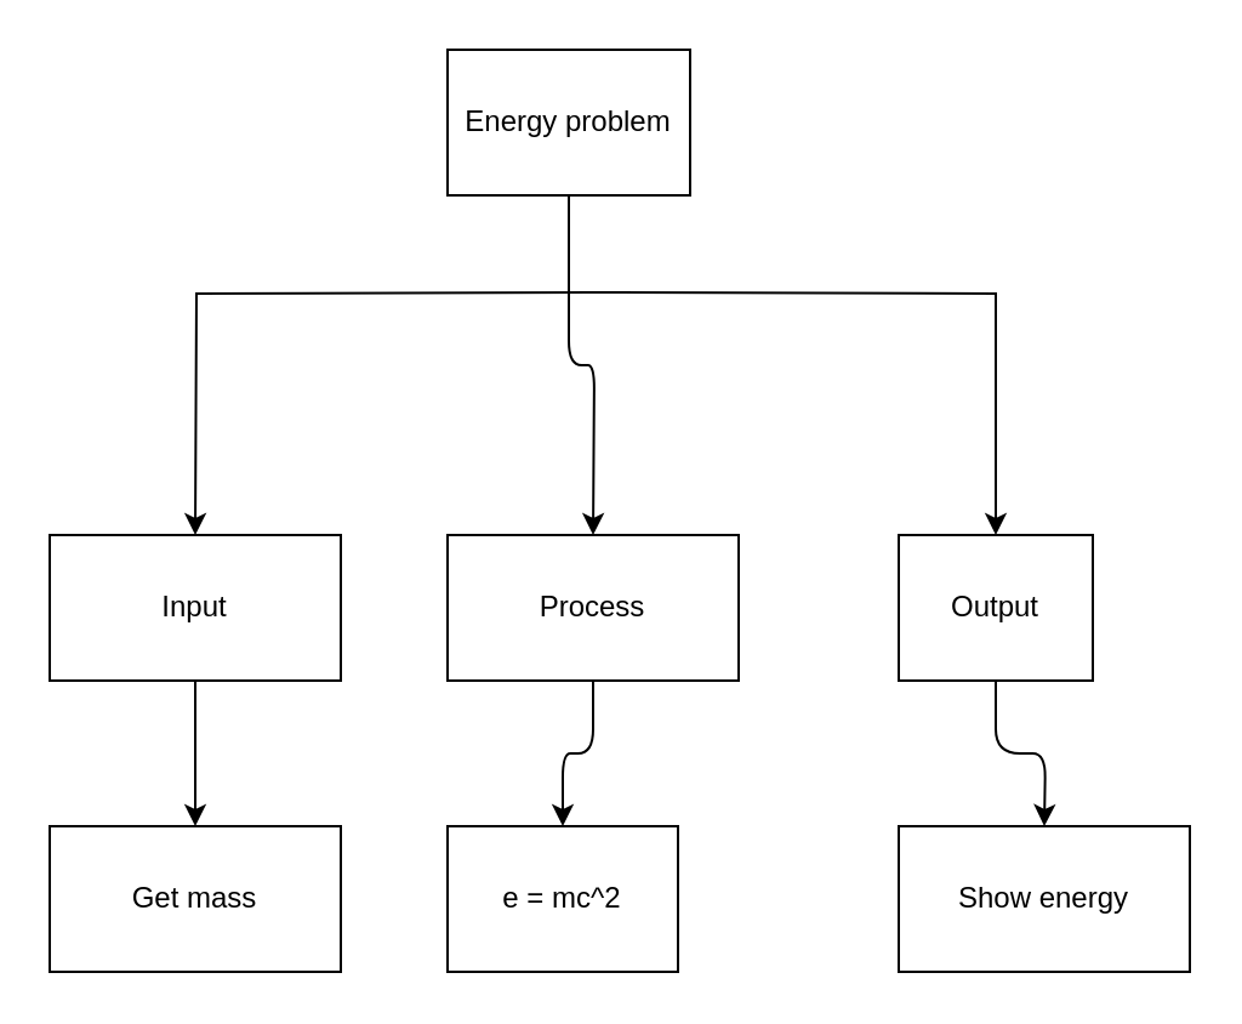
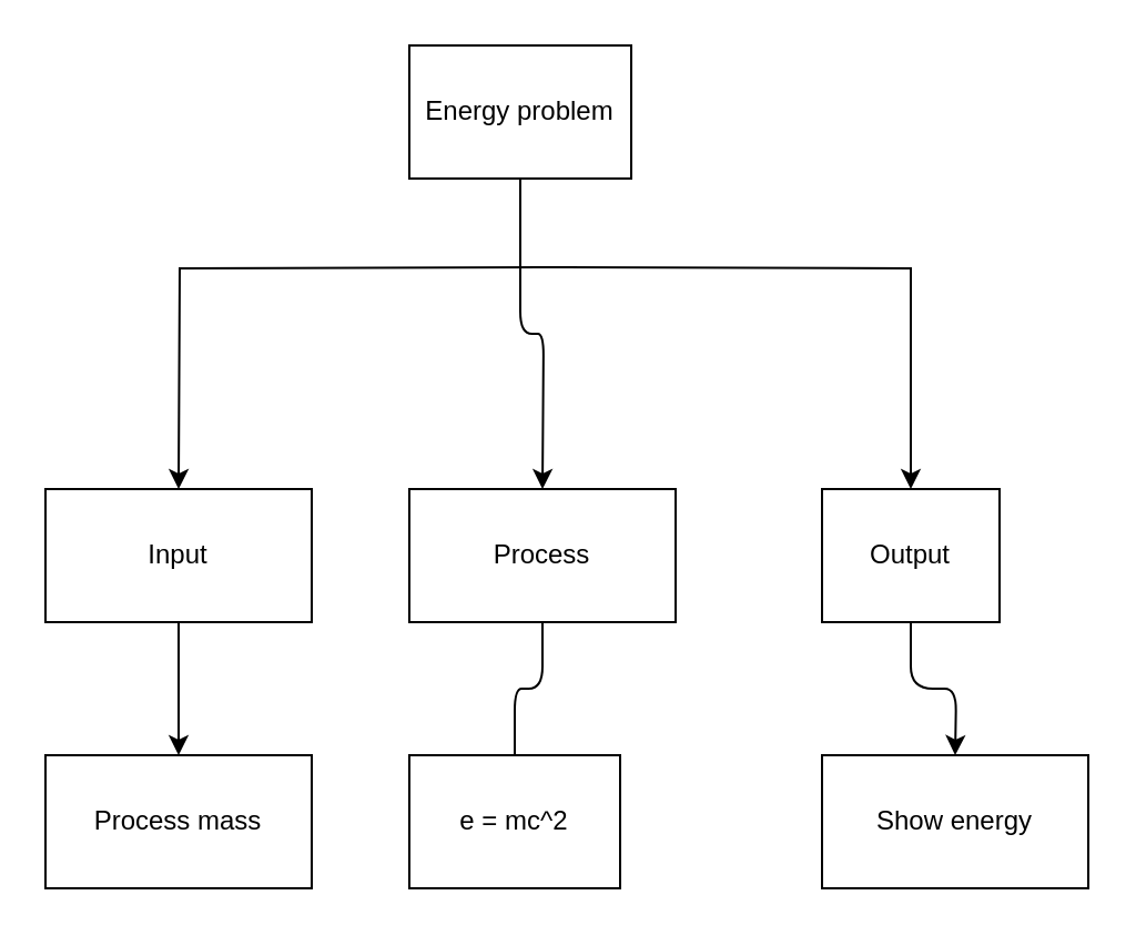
  <mxCell id="0" />
  <mxCell id="1" parent="0" />
  <mxCell id="2" style="edgeStyle=orthogonalEdgeStyle;html=1;rounded=0;" edge="1" parent="1"><mxGeometry relative="1" as="geometry"><mxPoint x="80" y="220" as="targetPoint" /><mxPoint x="244" y="120" as="sourcePoint" /></mxGeometry></mxCell>
  <mxCell id="3" style="edgeStyle=orthogonalEdgeStyle;html=1;" edge="1" parent="1" source="5"><mxGeometry relative="1" as="geometry"><mxPoint x="244" y="220" as="targetPoint" /></mxGeometry></mxCell>
  <mxCell id="4" style="edgeStyle=orthogonalEdgeStyle;html=1;entryX=0.5;entryY=0;entryDx=0;entryDy=0;rounded=0;" edge="1" parent="1" target="11"><mxGeometry relative="1" as="geometry"><mxPoint x="440" y="170" as="targetPoint" /><mxPoint x="244" y="120" as="sourcePoint" /></mxGeometry></mxCell>
  <mxCell id="5" value="Energy problem" style="rounded=0;whiteSpace=wrap;html=1;" vertex="1" parent="1"><mxGeometry x="184" y="20" width="100" height="60" as="geometry" /></mxCell>
- <mxCell id="6" style="edgeStyle=orthogonalEdgeStyle;html=1;entryX=0.5;entryY=0;entryDx=0;entryDy=0;" edge="1" parent="1" source="7" target="13"><mxGeometry relative="1" as="geometry"><mxPoint x="244" y="330" as="targetPoint" /></mxGeometry></mxCell>
+ <mxCell id="6" style="edgeStyle=orthogonalEdgeStyle;html=1;entryX=0.5;entryY=0;entryDx=0;entryDy=0;endArrow=none;" edge="1" parent="1" source="7" target="13"><mxGeometry relative="1" as="geometry"><mxPoint x="244" y="330" as="targetPoint" /></mxGeometry></mxCell>
  <mxCell id="7" value="Process" style="rounded=0;whiteSpace=wrap;html=1;" vertex="1" parent="1"><mxGeometry x="184" y="220" width="120" height="60" as="geometry" /></mxCell>
  <mxCell id="8" style="edgeStyle=orthogonalEdgeStyle;html=1;" edge="1" parent="1" source="9"><mxGeometry relative="1" as="geometry"><mxPoint x="80" y="340" as="targetPoint" /></mxGeometry></mxCell>
  <mxCell id="9" value="Input" style="rounded=0;whiteSpace=wrap;html=1;" vertex="1" parent="1"><mxGeometry x="20" y="220" width="120" height="60" as="geometry" /></mxCell>
  <mxCell id="10" style="edgeStyle=orthogonalEdgeStyle;html=1;" edge="1" parent="1" source="11"><mxGeometry relative="1" as="geometry"><mxPoint x="430" y="340" as="targetPoint" /></mxGeometry></mxCell>
  <mxCell id="11" value="Output" style="rounded=0;whiteSpace=wrap;html=1;" vertex="1" parent="1"><mxGeometry x="370" y="220" width="80" height="60" as="geometry" /></mxCell>
- <mxCell id="12" value="Get mass" style="rounded=0;whiteSpace=wrap;html=1;" vertex="1" parent="1"><mxGeometry x="20" y="340" width="120" height="60" as="geometry" /></mxCell>
+ <mxCell id="12" value="Process mass" style="rounded=0;whiteSpace=wrap;html=1;" vertex="1" parent="1"><mxGeometry x="20" y="340" width="120" height="60" as="geometry" /></mxCell>
  <mxCell id="13" value="e = mc^2" style="rounded=0;whiteSpace=wrap;html=1;" vertex="1" parent="1"><mxGeometry x="184" y="340" width="95" height="60" as="geometry" /></mxCell>
  <mxCell id="14" value="Show energy" style="rounded=0;whiteSpace=wrap;html=1;" vertex="1" parent="1"><mxGeometry x="370" y="340" width="120" height="60" as="geometry" /></mxCell>
